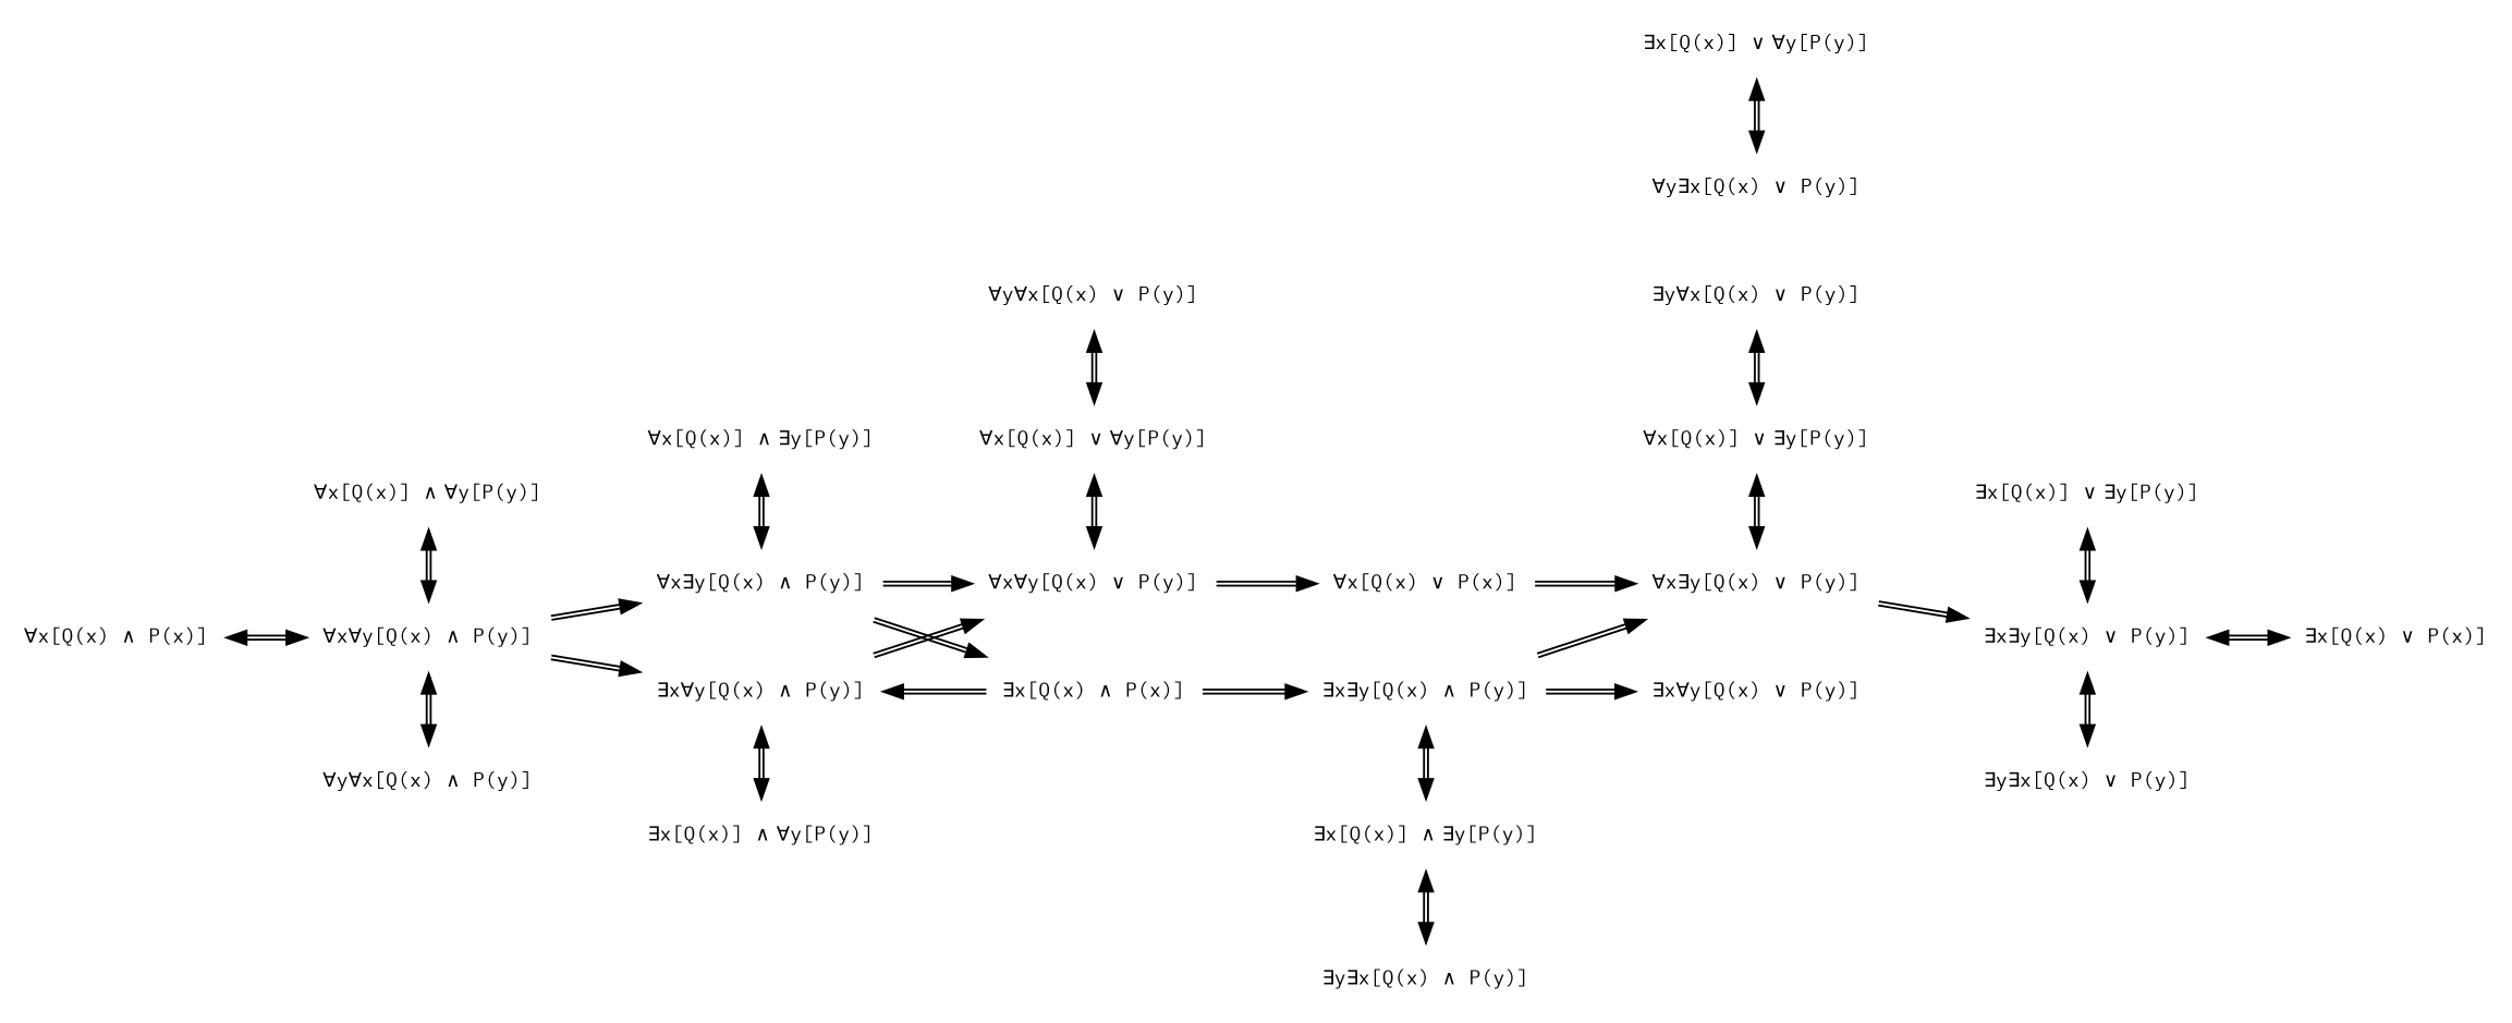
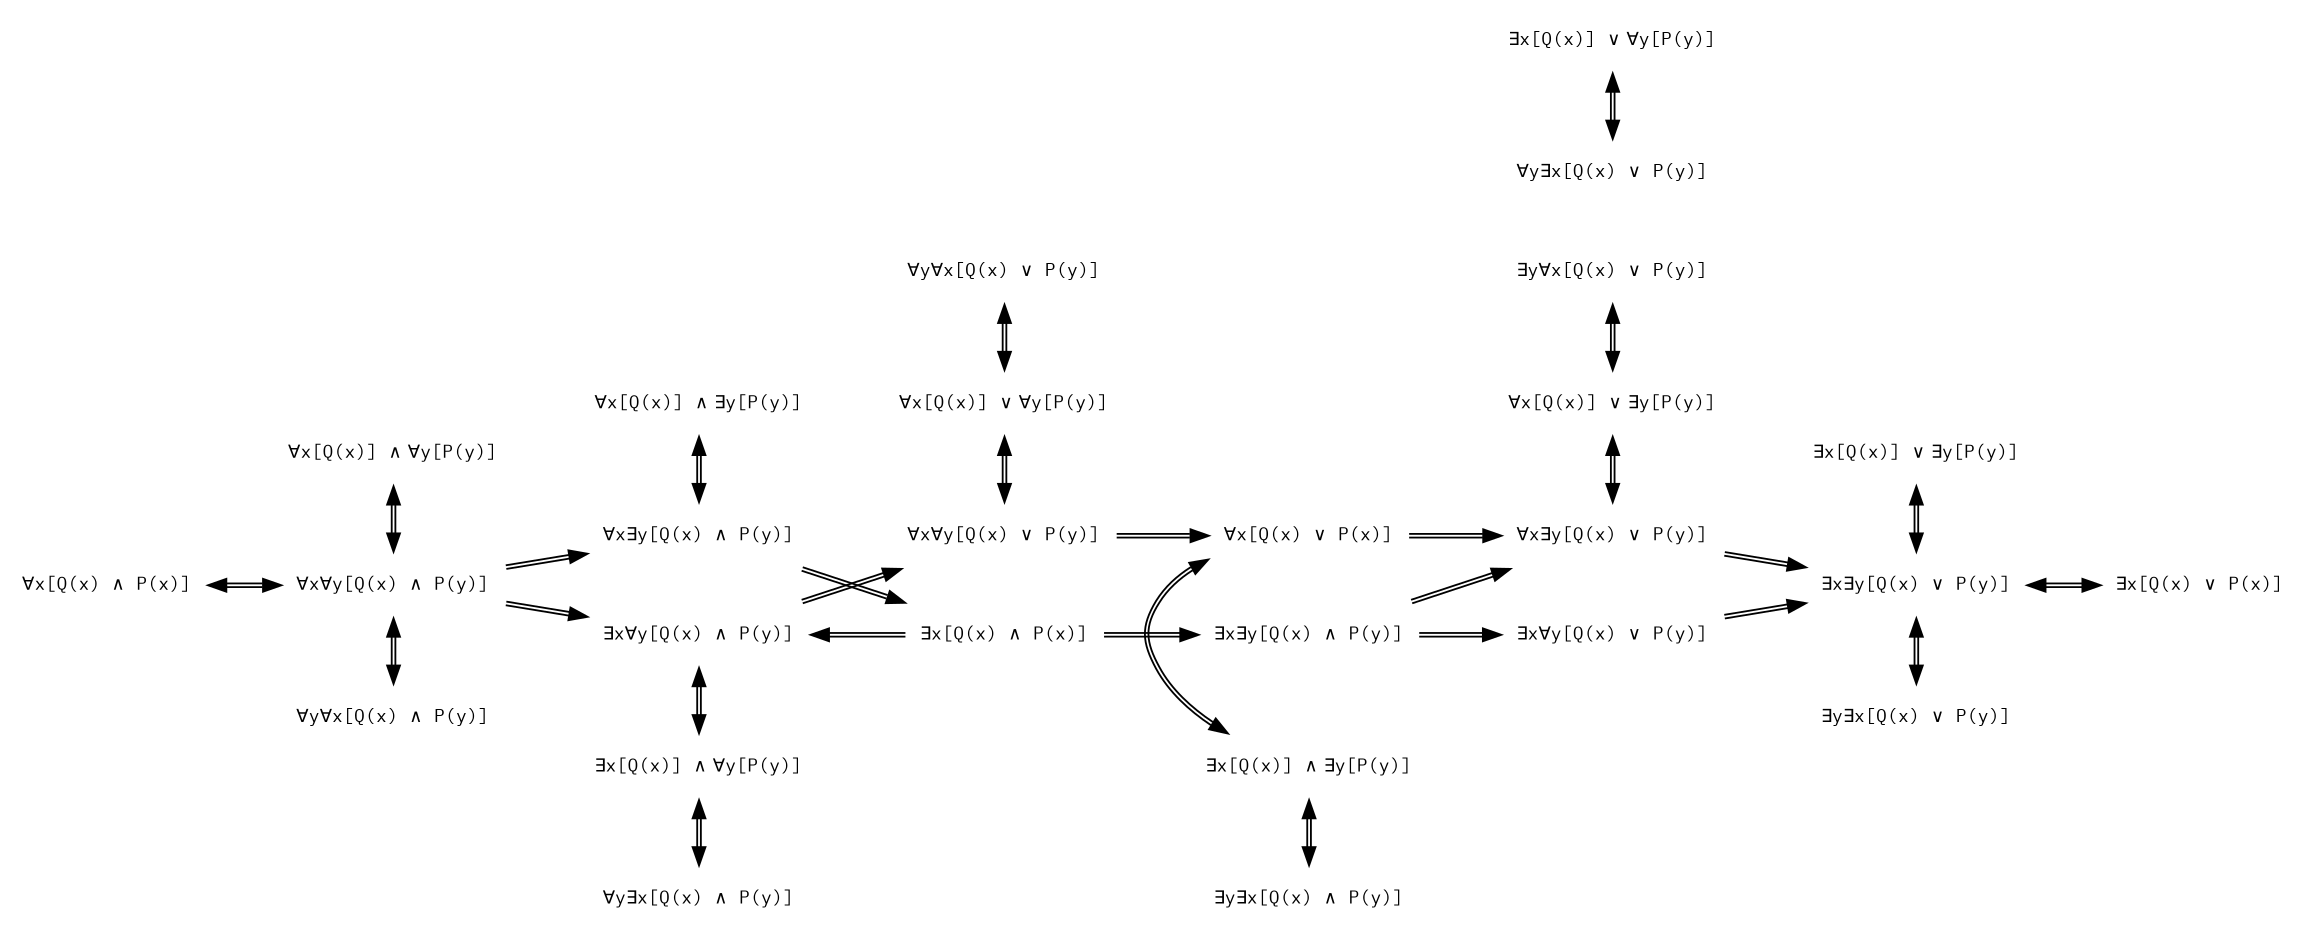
  digraph {
    clusterrank=global
    compound=true
    fontname="IBM Plex Mono"
    fontsize=10
    newrank=true
    rankdir=LR
    node [fontname="IBM Plex Mono" fontsize=10 shape=plaintext]
    edge [color="black:black" fontname="IBM Plex Mono" fontsize=10]
    n1 [label="∀x[Q(x) ∧ P(x)]"]
    n2 [label="∀x[Q(x)] ∧ ∀y[P(y)]"]
    n3 [label="∀x∀y[Q(x) ∧ P(y)]"]
    n4 [label="∀y∀x[Q(x) ∧ P(y)]"]
    n5 [label="∀x[Q(x)] ∧ ∃y[P(y)]"]
    n6 [label="∀x∃y[Q(x) ∧ P(y)]"]
    n7 [label="∃x∀y[Q(x) ∧ P(y)]"]
    n8 [label="∃x[Q(x)] ∧ ∀y[P(y)]"]
+   n9 [label="∀y∃x[Q(x) ∧ P(y)]"]
    n10 [label="∀y∀x[Q(x) ∨ P(y)]"]
    n11 [label="∀x[Q(x)] ∨ ∀y[P(y)]"]
    n12 [label="∀x∀y[Q(x) ∨ P(y)]"]
    n13 [label="∃x[Q(x) ∧ P(x)]"]
    n14 [label="∀x[Q(x) ∨ P(x)]"]
    n15 [label="∃x∃y[Q(x) ∧ P(y)]"]
    n16 [label="∃x[Q(x)] ∧ ∃y[P(y)]"]
    n17 [label="∃y∃x[Q(x) ∧ P(y)]"]
    n18 [label="∃y∀x[Q(x) ∨ P(y)]"]
    n19 [label="∀x[Q(x)] ∨ ∃y[P(y)]"]
    n20 [label="∀x∃y[Q(x) ∨ P(y)]"]
    n21 [label="∃x∀y[Q(x) ∨ P(y)]"]
    n22 [label="∃x[Q(x)] ∨ ∀y[P(y)]"]
    n23 [label="∀y∃x[Q(x) ∨ P(y)]"]
    n24 [label="∃x[Q(x)] ∨ ∃y[P(y)]"]
    n25 [label="∃x∃y[Q(x) ∨ P(y)]"]
    n26 [label="∃y∃x[Q(x) ∨ P(y)]"]
    n27 [label="∃x[Q(x) ∨ P(x)]"]
    subgraph sub_1 {
      rank=same
      n1
    }
    subgraph sub_2 {
      rank=same
      n2
      n3
      n4
    }
    subgraph sub_3 {
      rank=same
      n5
      n6
      n7
      n8
+     n9
    }
    subgraph sub_4 {
      rank=same
      n10
      n11
      n12
      n13
    }
    subgraph sub_5 {
      rank=same
      n14
      n15
      n16
      n17
    }
    subgraph sub_6 {
      rank=same
      n18
      n19
      n20
      n21
      n22
      n23
    }
    subgraph sub_7 {
      rank=same
      n24
      n25
      n26
    }
    subgraph sub_8 {
      rank=same
      n27
    }
    n1 -> n3 [dir=both]
    n2 -> n3 [dir=both minlen=2]
    n3 -> n4 [dir=both minlen=2]
    n3 -> n6
    n3 -> n7
    n5 -> n6 [dir=both minlen=2]
    n6 -> n7 [style=invis]
-   n6 -> n12
    n6 -> n13
    n7 -> n8 [dir=both minlen=2]
    n7 -> n12
+   n8 -> n9 [dir=both minlen=2]
    n10 -> n11 [dir=both minlen=2]
    n11 -> n12 [dir=both minlen=2]
    n12 -> n13 [style=invis]
    n12 -> n14
    n13 -> n7
    n13 -> n15
    n14 -> n15 [style=invis]
    n14 -> n20
-   n15 -> n16 [dir=both minlen=2]
+   n14 -> n16 [dir=both minlen=2]
    n15 -> n20
    n15 -> n21
    n16 -> n17 [dir=both minlen=2]
    n18 -> n19 [dir=both minlen=2]
    n19 -> n20 [dir=both minlen=2]
    n20 -> n21 [style=invis]
    n20 -> n25
+   n21 -> n25
    n22 -> n23 [dir=both minlen=2]
    n24 -> n25 [dir=both minlen=2]
    n25 -> n26 [dir=both minlen=2]
    n25 -> n27 [dir=both]
  }
